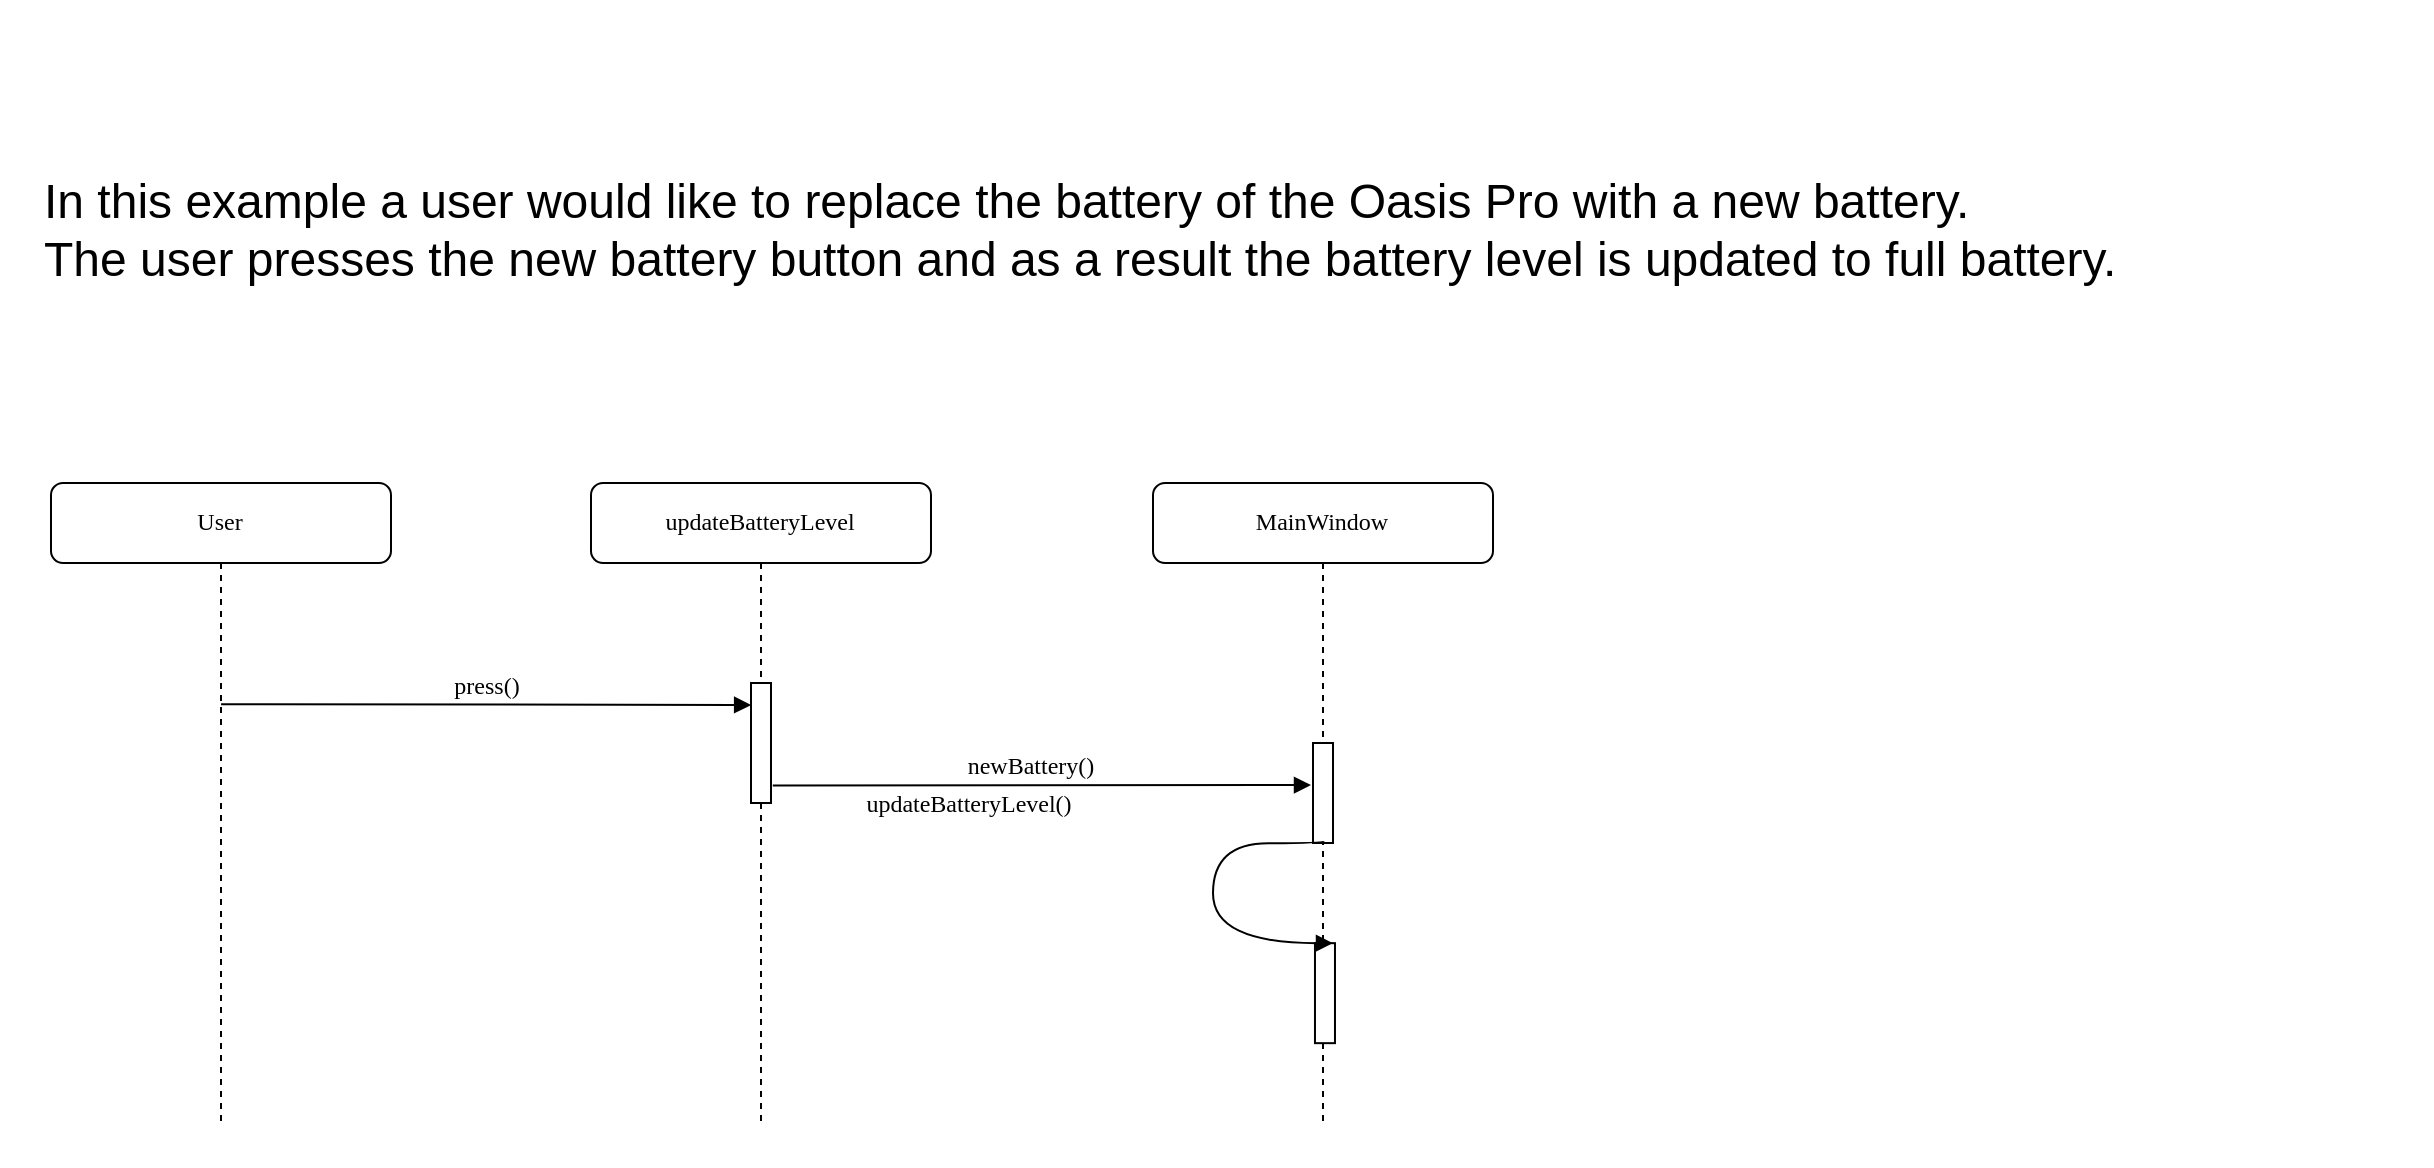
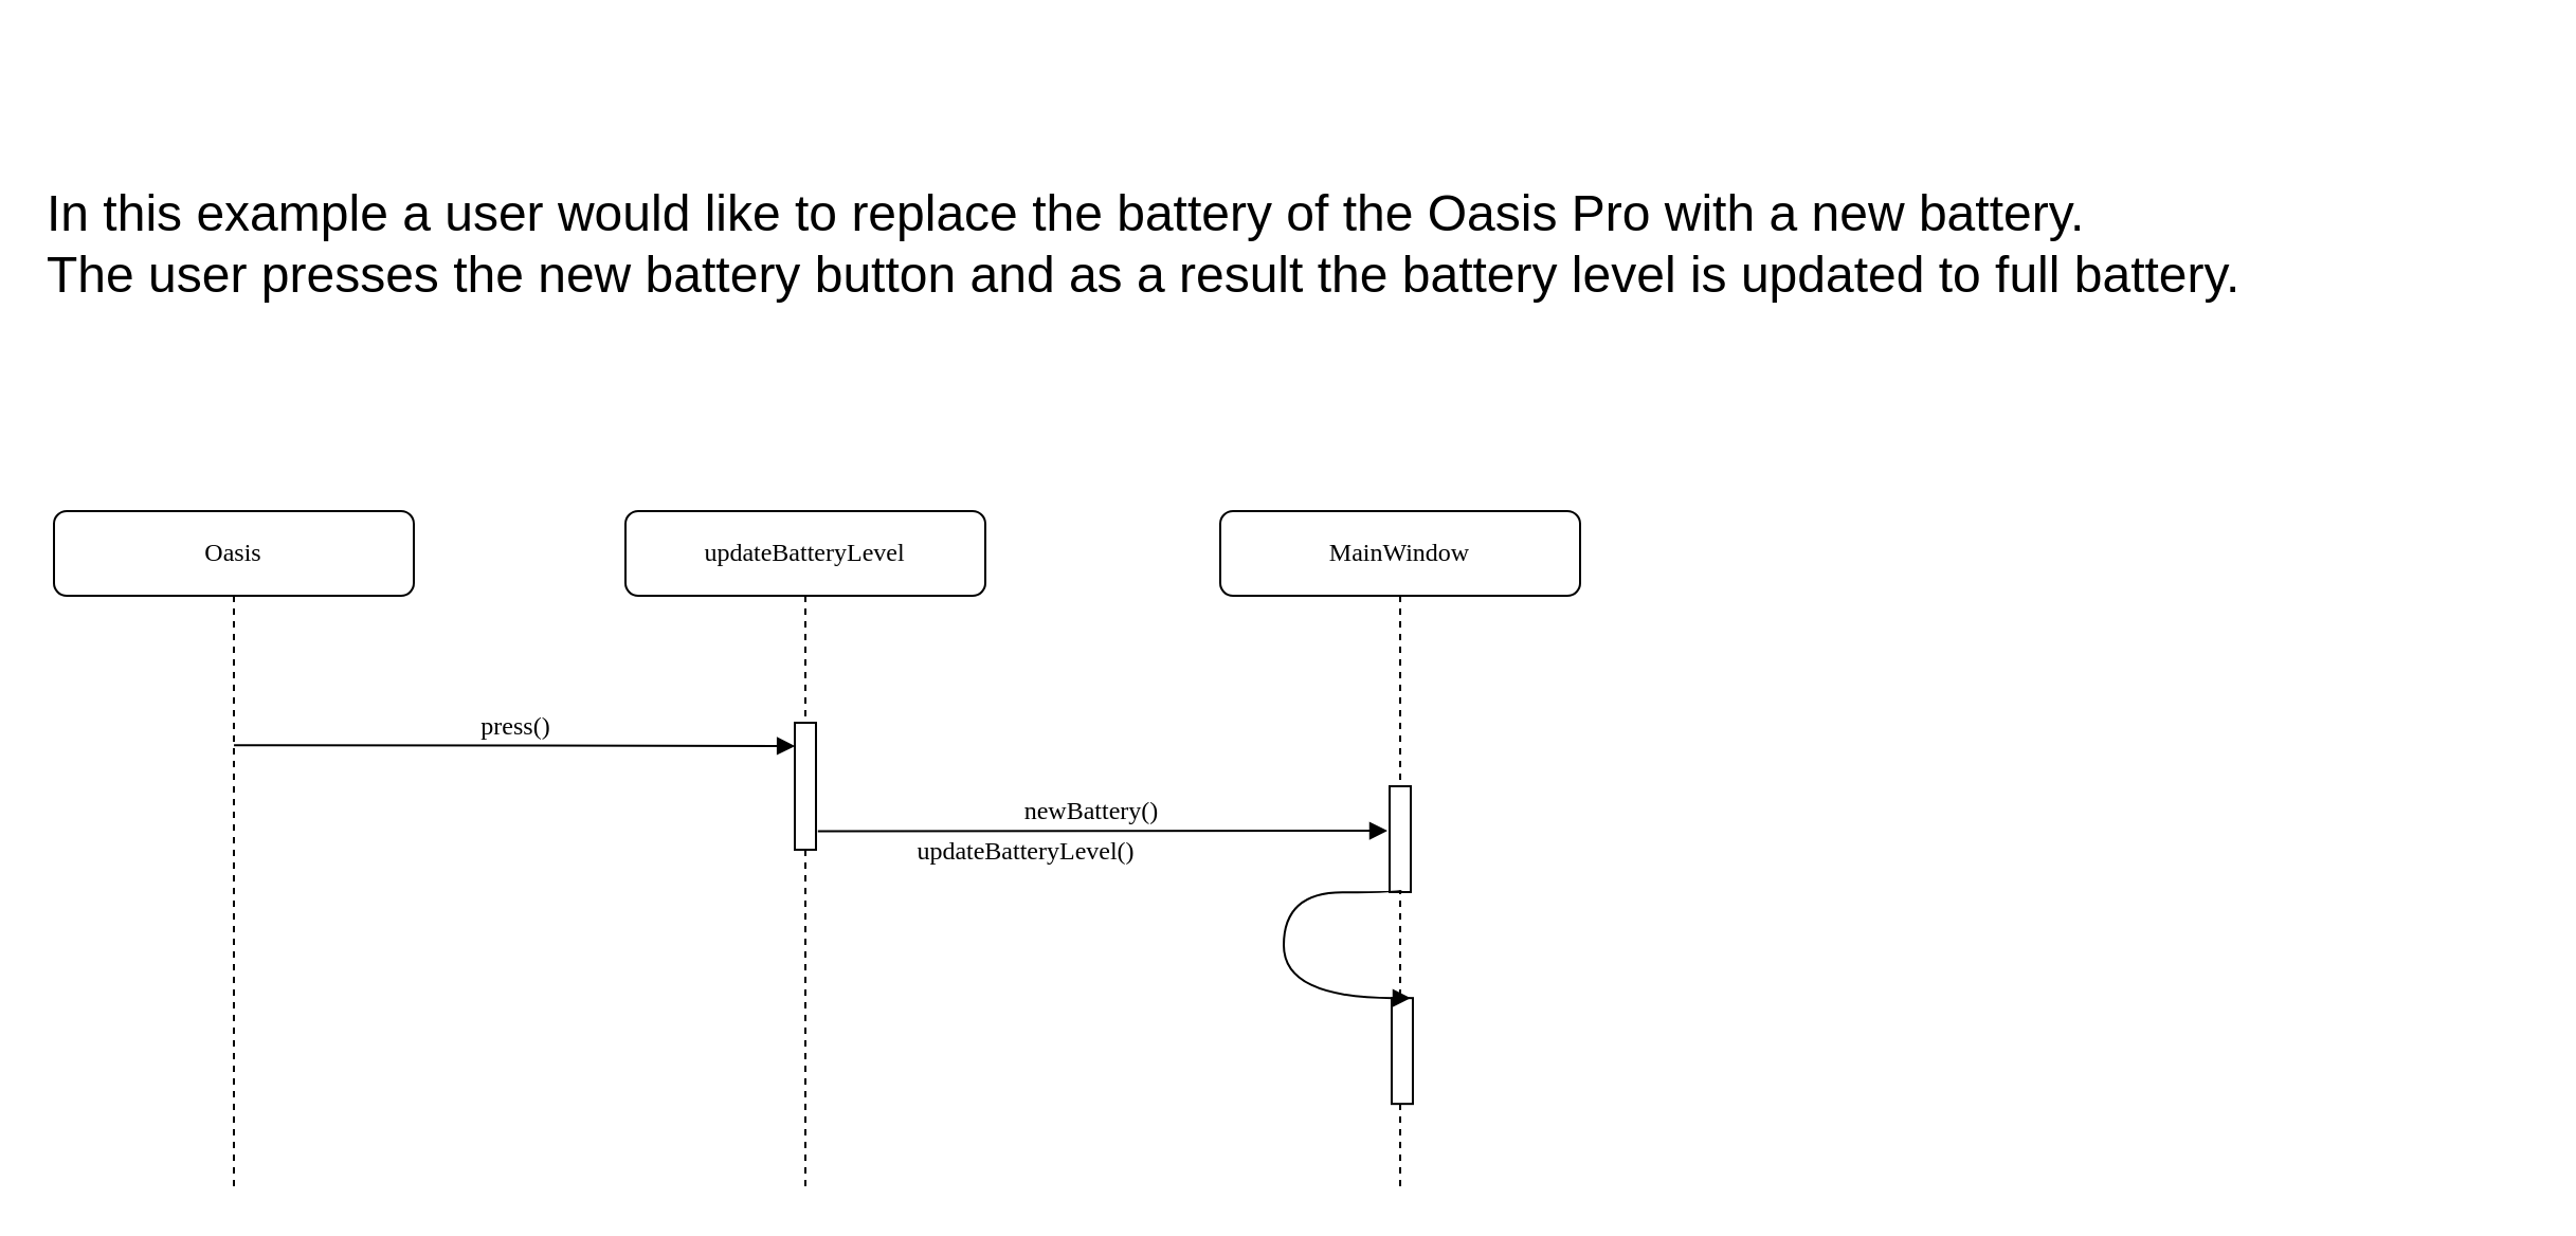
  <mxCell id="0" />
  <mxCell id="1" parent="0" />
  <mxCell id="2" value="updateBatteryLevel" style="shape=umlLifeline;perimeter=lifelinePerimeter;whiteSpace=wrap;container=1;collapsible=0;recursiveResize=0;outlineConnect=0;rounded=1;shadow=0;comic=0;labelBackgroundColor=none;strokeWidth=1;fontFamily=Verdana;fontSize=12;align=center;html=1;" parent="1" vertex="1"><mxGeometry x="295" y="241" width="170" height="321" as="geometry" /></mxCell>
  <mxCell id="3" value="" style="html=1;points=[];perimeter=orthogonalPerimeter;rounded=0;shadow=0;comic=0;labelBackgroundColor=none;strokeWidth=1;fontFamily=Verdana;fontSize=12;align=center;" parent="2" vertex="1"><mxGeometry x="80" y="100" width="10" height="60" as="geometry" /></mxCell>
  <mxCell id="4" value="newBattery()" style="html=1;verticalAlign=bottom;endArrow=block;labelBackgroundColor=none;fontFamily=Verdana;fontSize=12;edgeStyle=elbowEdgeStyle;elbow=vertical;exitX=1.089;exitY=0.887;exitDx=0;exitDy=0;exitPerimeter=0;" parent="1" edge="1"><mxGeometry x="-0.039" relative="1" as="geometry"><mxPoint x="385.89" y="392.31" as="sourcePoint" /><mxPoint x="655" y="392" as="targetPoint" /><mxPoint as="offset" /></mxGeometry></mxCell>
- <mxCell id="5" value="User" style="shape=umlLifeline;perimeter=lifelinePerimeter;whiteSpace=wrap;container=1;collapsible=0;recursiveResize=0;outlineConnect=0;rounded=1;shadow=0;comic=0;labelBackgroundColor=none;strokeWidth=1;fontFamily=Verdana;fontSize=12;align=center;html=1;" parent="1" vertex="1"><mxGeometry x="25" y="241" width="170" height="321" as="geometry" /></mxCell>
+ <mxCell id="5" value="Oasis" style="shape=umlLifeline;perimeter=lifelinePerimeter;whiteSpace=wrap;container=1;collapsible=0;recursiveResize=0;outlineConnect=0;rounded=1;shadow=0;comic=0;labelBackgroundColor=none;strokeWidth=1;fontFamily=Verdana;fontSize=12;align=center;html=1;" parent="1" vertex="1"><mxGeometry x="25" y="241" width="170" height="321" as="geometry" /></mxCell>
  <mxCell id="6" value="MainWindow" style="shape=umlLifeline;perimeter=lifelinePerimeter;whiteSpace=wrap;container=1;collapsible=0;recursiveResize=0;outlineConnect=0;rounded=1;shadow=0;comic=0;labelBackgroundColor=none;strokeWidth=1;fontFamily=Verdana;fontSize=12;align=center;html=1;" parent="1" vertex="1"><mxGeometry x="576" y="241" width="170" height="321" as="geometry" /></mxCell>
  <mxCell id="7" value="" style="html=1;points=[];perimeter=orthogonalPerimeter;rounded=0;shadow=0;comic=0;labelBackgroundColor=none;strokeWidth=1;fontFamily=Verdana;fontSize=12;align=center;" parent="6" vertex="1"><mxGeometry x="80" y="130" width="10" height="50" as="geometry" /></mxCell>
  <mxCell id="8" value="" style="html=1;points=[];perimeter=orthogonalPerimeter;rounded=0;shadow=0;comic=0;labelBackgroundColor=none;strokeWidth=1;fontFamily=Verdana;fontSize=12;align=center;" parent="6" vertex="1"><mxGeometry x="80.99" y="230.08" width="10" height="50" as="geometry" /></mxCell>
  <mxCell id="9" value="updateBatteryLevel()" style="html=1;verticalAlign=bottom;endArrow=block;labelBackgroundColor=none;fontFamily=Verdana;fontSize=12;elbow=vertical;edgeStyle=orthogonalEdgeStyle;curved=1;exitX=0.041;exitY=0.973;exitDx=0;exitDy=0;exitPerimeter=0;" parent="6" edge="1"><mxGeometry x="0.279" y="-61" relative="1" as="geometry"><mxPoint x="85.41" y="179.0" as="sourcePoint" /><mxPoint x="90.0" y="230.08" as="targetPoint" /><Array as="points"><mxPoint x="85.0" y="180.08" /><mxPoint x="30.0" y="180.08" /><mxPoint x="30.0" y="230.08" /></Array><mxPoint x="-61" y="-60" as="offset" /></mxGeometry></mxCell>
  <mxCell id="10" value="press()" style="html=1;verticalAlign=bottom;endArrow=block;entryX=0.471;entryY=0.193;labelBackgroundColor=none;fontFamily=Verdana;fontSize=12;edgeStyle=elbowEdgeStyle;elbow=vertical;entryDx=0;entryDy=0;entryPerimeter=0;" parent="1" edge="1"><mxGeometry relative="1" as="geometry"><mxPoint x="110.035" y="351.581" as="sourcePoint" /><mxPoint x="375.07" y="351.54" as="targetPoint" /></mxGeometry></mxCell>
  <mxCell id="11" value="&lt;div align=&quot;left&quot;&gt;&lt;span style=&quot;font-weight: normal;&quot;&gt;In this example a user would like to replace the battery of the Oasis Pro with a new battery.&amp;nbsp;&lt;br&gt;&lt;/span&gt;&lt;/div&gt;&lt;div align=&quot;left&quot;&gt;&lt;span style=&quot;font-weight: normal;&quot;&gt;The user presses the new battery button and as a result the battery level is updated to full battery.&lt;/span&gt;&lt;/div&gt;" style="text;strokeColor=none;fillColor=none;html=1;fontSize=24;fontStyle=1;verticalAlign=middle;align=left;" parent="1" vertex="1"><mxGeometry x="20" y="20" width="1175" height="190" as="geometry" /></mxCell>
